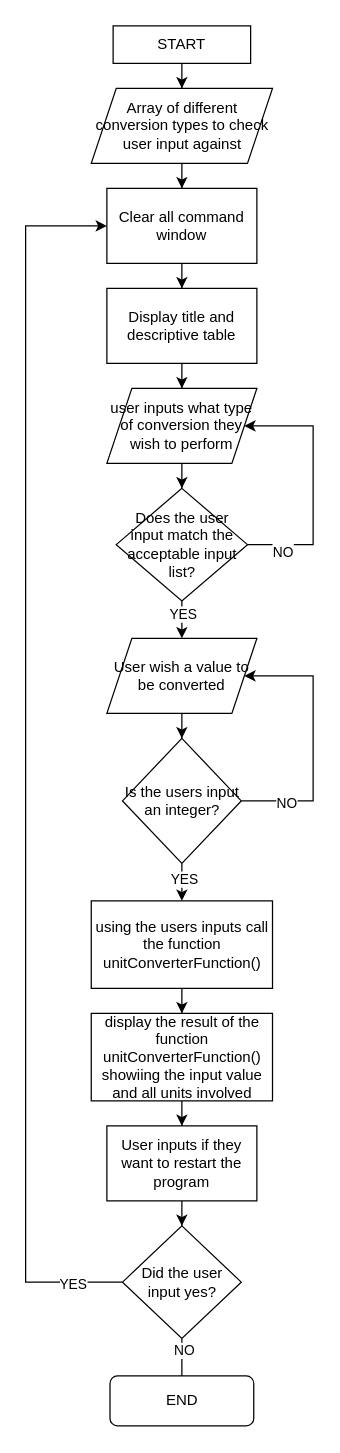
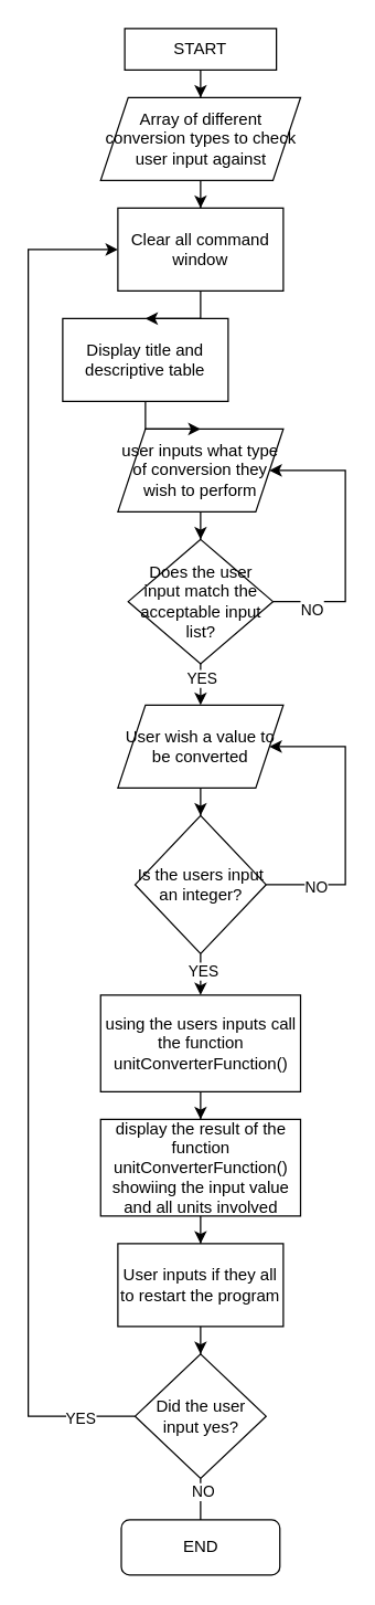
  <mxCell id="0" />
  <mxCell id="1" parent="0" />
  <mxCell id="2" value="" style="edgeStyle=orthogonalEdgeStyle;rounded=0;orthogonalLoop=1;jettySize=auto;html=1;" edge="1" parent="1" source="3" target="25"><mxGeometry relative="1" as="geometry" /></mxCell>
  <mxCell id="3" value="START" style="whiteSpace=wrap;html=1;rounded=0;" vertex="1" parent="1"><mxGeometry x="90" y="20" width="110" height="30" as="geometry" /></mxCell>
  <mxCell id="4" value="" style="edgeStyle=orthogonalEdgeStyle;rounded=0;orthogonalLoop=1;jettySize=auto;html=1;" edge="1" parent="1" source="5" target="10"><mxGeometry relative="1" as="geometry" /></mxCell>
  <mxCell id="5" value="user inputs what type of conversion they wish to perform" style="shape=parallelogram;perimeter=parallelogramPerimeter;whiteSpace=wrap;html=1;fixedSize=1;" vertex="1" parent="1"><mxGeometry x="85" y="310" width="120" height="60" as="geometry" /></mxCell>
  <mxCell id="6" style="edgeStyle=orthogonalEdgeStyle;rounded=0;orthogonalLoop=1;jettySize=auto;html=1;entryX=1;entryY=0.5;entryDx=0;entryDy=0;" edge="1" parent="1" source="10" target="5"><mxGeometry relative="1" as="geometry"><Array as="points"><mxPoint x="250" y="435" /><mxPoint x="250" y="340" /></Array></mxGeometry></mxCell>
  <mxCell id="7" value="NO" style="edgeLabel;html=1;align=center;verticalAlign=middle;resizable=0;points=[];" vertex="1" connectable="0" parent="6"><mxGeometry x="-0.738" y="-5" relative="1" as="geometry"><mxPoint x="1" as="offset" /></mxGeometry></mxCell>
  <mxCell id="8" value="" style="edgeStyle=orthogonalEdgeStyle;rounded=0;orthogonalLoop=1;jettySize=auto;html=1;" edge="1" parent="1" source="10" target="14"><mxGeometry relative="1" as="geometry" /></mxCell>
  <mxCell id="9" value="YES" style="edgeLabel;html=1;align=center;verticalAlign=middle;resizable=0;points=[];" vertex="1" connectable="0" parent="8"><mxGeometry x="0.2" relative="1" as="geometry"><mxPoint as="offset" /></mxGeometry></mxCell>
  <mxCell id="10" value="Does the user input match the acceptable input list?" style="rhombus;whiteSpace=wrap;html=1;" vertex="1" parent="1"><mxGeometry x="92.5" y="390" width="105" height="90" as="geometry" /></mxCell>
  <mxCell id="11" style="edgeStyle=orthogonalEdgeStyle;rounded=0;orthogonalLoop=1;jettySize=auto;html=1;" edge="1" parent="1" source="12" target="5"><mxGeometry relative="1" as="geometry" /></mxCell>
- <mxCell id="12" value="Display title and descriptive table" style="rounded=0;whiteSpace=wrap;html=1;" vertex="1" parent="1"><mxGeometry x="85" y="230" width="120" height="60" as="geometry" /></mxCell>
+ <mxCell id="12" value="Display title and descriptive table" style="rounded=0;whiteSpace=wrap;html=1;" vertex="1" parent="1"><mxGeometry x="45" y="230" width="120" height="60" as="geometry" /></mxCell>
  <mxCell id="13" value="" style="edgeStyle=orthogonalEdgeStyle;rounded=0;orthogonalLoop=1;jettySize=auto;html=1;" edge="1" parent="1" source="14" target="19"><mxGeometry relative="1" as="geometry" /></mxCell>
  <mxCell id="14" value="User wish a value to be converted" style="shape=parallelogram;perimeter=parallelogramPerimeter;whiteSpace=wrap;html=1;fixedSize=1;" vertex="1" parent="1"><mxGeometry x="85" y="510" width="120" height="60" as="geometry" /></mxCell>
  <mxCell id="15" style="edgeStyle=orthogonalEdgeStyle;rounded=0;orthogonalLoop=1;jettySize=auto;html=1;entryX=1;entryY=0.5;entryDx=0;entryDy=0;" edge="1" parent="1" source="19" target="14"><mxGeometry relative="1" as="geometry"><Array as="points"><mxPoint x="250" y="640" /><mxPoint x="250" y="540" /></Array></mxGeometry></mxCell>
  <mxCell id="16" value="NO" style="edgeLabel;html=1;align=center;verticalAlign=middle;resizable=0;points=[];" vertex="1" connectable="0" parent="15"><mxGeometry x="-0.666" y="-1" relative="1" as="geometry"><mxPoint x="1" as="offset" /></mxGeometry></mxCell>
  <mxCell id="17" value="" style="edgeStyle=orthogonalEdgeStyle;rounded=0;orthogonalLoop=1;jettySize=auto;html=1;" edge="1" parent="1" source="19" target="21"><mxGeometry relative="1" as="geometry" /></mxCell>
  <mxCell id="18" value="YES" style="edgeLabel;html=1;align=center;verticalAlign=middle;resizable=0;points=[];" vertex="1" connectable="0" parent="17"><mxGeometry x="0.28" y="1" relative="1" as="geometry"><mxPoint as="offset" /></mxGeometry></mxCell>
  <mxCell id="19" value="Is the users input an integer?" style="rhombus;whiteSpace=wrap;html=1;" vertex="1" parent="1"><mxGeometry x="97.5" y="590" width="95" height="100" as="geometry" /></mxCell>
  <mxCell id="20" value="" style="edgeStyle=orthogonalEdgeStyle;rounded=0;orthogonalLoop=1;jettySize=auto;html=1;" edge="1" parent="1" source="21" target="23"><mxGeometry relative="1" as="geometry" /></mxCell>
  <mxCell id="21" value="using the users inputs call the function unitConverterFunction()" style="whiteSpace=wrap;html=1;" vertex="1" parent="1"><mxGeometry x="72.5" y="720" width="145" height="70" as="geometry" /></mxCell>
  <mxCell id="22" value="" style="edgeStyle=orthogonalEdgeStyle;rounded=0;orthogonalLoop=1;jettySize=auto;html=1;" edge="1" parent="1" source="23" target="27"><mxGeometry relative="1" as="geometry" /></mxCell>
  <mxCell id="23" value="display the result of the function unitConverterFunction() showiing the input value and all units involved" style="whiteSpace=wrap;html=1;" vertex="1" parent="1"><mxGeometry x="72.5" y="810" width="145" height="70" as="geometry" /></mxCell>
  <mxCell id="24" value="" style="edgeStyle=orthogonalEdgeStyle;rounded=0;orthogonalLoop=1;jettySize=auto;html=1;" edge="1" parent="1" source="25" target="34"><mxGeometry relative="1" as="geometry" /></mxCell>
  <mxCell id="25" value="Array of different conversion types to check user input against" style="shape=parallelogram;perimeter=parallelogramPerimeter;whiteSpace=wrap;html=1;fixedSize=1;" vertex="1" parent="1"><mxGeometry x="72.5" y="70" width="145" height="60" as="geometry" /></mxCell>
  <mxCell id="26" value="" style="edgeStyle=orthogonalEdgeStyle;rounded=0;orthogonalLoop=1;jettySize=auto;html=1;" edge="1" parent="1" source="27" target="32"><mxGeometry relative="1" as="geometry" /></mxCell>
- <mxCell id="27" value="User inputs if they want to restart the program" style="whiteSpace=wrap;html=1;" vertex="1" parent="1"><mxGeometry x="85" y="900" width="120" height="60" as="geometry" /></mxCell>
+ <mxCell id="27" value="User inputs if they all to restart the program" style="whiteSpace=wrap;html=1;" vertex="1" parent="1"><mxGeometry x="85" y="900" width="120" height="60" as="geometry" /></mxCell>
  <mxCell id="28" style="edgeStyle=orthogonalEdgeStyle;rounded=0;orthogonalLoop=1;jettySize=auto;html=1;entryX=0;entryY=0.5;entryDx=0;entryDy=0;" edge="1" parent="1" source="32" target="34"><mxGeometry relative="1" as="geometry"><Array as="points"><mxPoint x="20" y="1025" /><mxPoint x="20" y="180" /></Array></mxGeometry></mxCell>
  <mxCell id="29" value="YES" style="edgeLabel;html=1;align=center;verticalAlign=middle;resizable=0;points=[];" vertex="1" connectable="0" parent="28"><mxGeometry x="-0.918" y="1" relative="1" as="geometry"><mxPoint as="offset" /></mxGeometry></mxCell>
  <mxCell id="30" value="" style="edgeStyle=orthogonalEdgeStyle;rounded=0;orthogonalLoop=1;jettySize=auto;html=1;endArrow=none;" edge="1" parent="1" source="32" target="35"><mxGeometry relative="1" as="geometry" /></mxCell>
  <mxCell id="31" value="NO" style="edgeLabel;html=1;align=center;verticalAlign=middle;resizable=0;points=[];" vertex="1" connectable="0" parent="30"><mxGeometry x="-0.64" y="1" relative="1" as="geometry"><mxPoint as="offset" /></mxGeometry></mxCell>
  <mxCell id="32" value="Did the user input yes?" style="rhombus;whiteSpace=wrap;html=1;" vertex="1" parent="1"><mxGeometry x="97.5" y="980" width="95" height="90" as="geometry" /></mxCell>
  <mxCell id="33" value="" style="edgeStyle=orthogonalEdgeStyle;rounded=0;orthogonalLoop=1;jettySize=auto;html=1;" edge="1" parent="1" source="34" target="12"><mxGeometry relative="1" as="geometry" /></mxCell>
  <mxCell id="34" value="Clear all command window" style="whiteSpace=wrap;html=1;" vertex="1" parent="1"><mxGeometry x="85" y="150" width="120" height="60" as="geometry" /></mxCell>
  <mxCell id="35" value="END" style="rounded=1;whiteSpace=wrap;html=1;" vertex="1" parent="1"><mxGeometry x="87.5" y="1100" width="115" height="40" as="geometry" /></mxCell>
